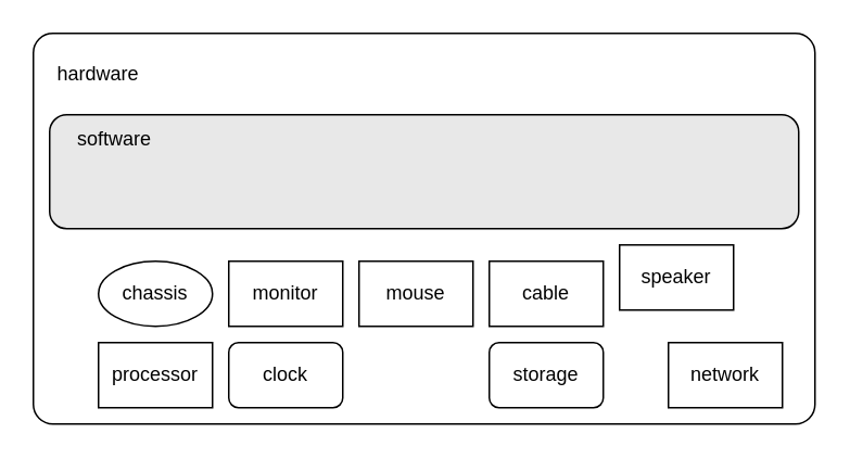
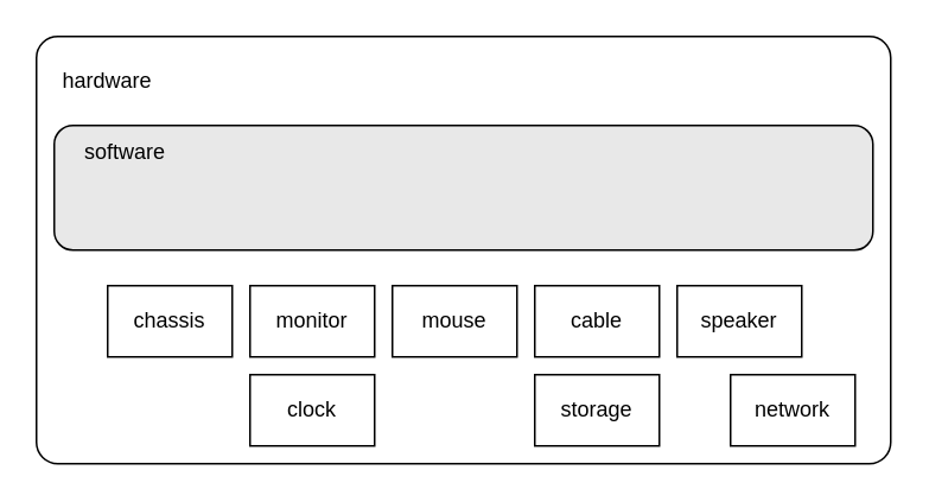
  <mxCell id="0" />
  <mxCell id="1" parent="0" />
  <mxCell id="2" value="" style="rounded=1;whiteSpace=wrap;html=1;arcSize=5;imageHeight=24;" parent="1" vertex="1"><mxGeometry x="20" y="20" width="480" height="240" as="geometry" /></mxCell>
  <mxCell id="3" value="" style="rounded=1;whiteSpace=wrap;html=1;arcSize=15;fillColor=#E8E8E8;" parent="1" vertex="1"><mxGeometry x="30" y="70" width="460" height="70" as="geometry" /></mxCell>
- <mxCell id="4" value="chassis" style="ellipse;whiteSpace=wrap;html=1;" parent="1" vertex="1"><mxGeometry x="60" y="160" width="70" height="40" as="geometry" /></mxCell>
+ <mxCell id="4" value="chassis" style="rounded=0;whiteSpace=wrap;html=1;" parent="1" vertex="1"><mxGeometry x="60" y="160" width="70" height="40" as="geometry" /></mxCell>
  <mxCell id="5" value="monitor" style="rounded=0;whiteSpace=wrap;html=1;" parent="1" vertex="1"><mxGeometry x="140" y="160" width="70" height="40" as="geometry" /></mxCell>
  <mxCell id="6" value="mouse" style="rounded=0;whiteSpace=wrap;html=1;" parent="1" vertex="1"><mxGeometry x="220" y="160" width="70" height="40" as="geometry" /></mxCell>
  <mxCell id="7" value="cable" style="rounded=0;whiteSpace=wrap;html=1;" parent="1" vertex="1"><mxGeometry x="300" y="160" width="70" height="40" as="geometry" /></mxCell>
- <mxCell id="8" value="speaker" style="rounded=0;whiteSpace=wrap;html=1;" parent="1" vertex="1"><mxGeometry x="380" y="150" width="70" height="40" as="geometry" /></mxCell>
+ <mxCell id="8" value="speaker" style="rounded=0;whiteSpace=wrap;html=1;" parent="1" vertex="1"><mxGeometry x="380" y="160" width="70" height="40" as="geometry" /></mxCell>
  <mxCell id="9" value="software" style="text;html=1;strokeColor=none;fillColor=none;align=center;verticalAlign=middle;whiteSpace=wrap;rounded=0;" parent="1" vertex="1"><mxGeometry x="40" y="70" width="60" height="30" as="geometry" /></mxCell>
  <mxCell id="10" value="hardware" style="text;html=1;strokeColor=none;fillColor=none;align=center;verticalAlign=middle;whiteSpace=wrap;rounded=0;" parent="1" vertex="1"><mxGeometry x="30" y="30" width="60" height="30" as="geometry" /></mxCell>
- <mxCell id="11" value="processor" style="rounded=0;whiteSpace=wrap;html=1;" parent="1" vertex="1"><mxGeometry x="60" y="210" width="70" height="40" as="geometry" /></mxCell>
- <mxCell id="12" value="clock" style="whiteSpace=wrap;html=1;rounded=1;" parent="1" vertex="1"><mxGeometry x="140" y="210" width="70" height="40" as="geometry" /></mxCell>
- <mxCell id="13" value="storage" style="whiteSpace=wrap;html=1;rounded=1;" parent="1" vertex="1"><mxGeometry x="300" y="210" width="70" height="40" as="geometry" /></mxCell>
+ <mxCell id="12" value="clock" style="rounded=0;whiteSpace=wrap;html=1;" parent="1" vertex="1"><mxGeometry x="140" y="210" width="70" height="40" as="geometry" /></mxCell>
+ <mxCell id="13" value="storage" style="rounded=0;whiteSpace=wrap;html=1;" parent="1" vertex="1"><mxGeometry x="300" y="210" width="70" height="40" as="geometry" /></mxCell>
  <mxCell id="14" value="network" style="rounded=0;whiteSpace=wrap;html=1;" parent="1" vertex="1"><mxGeometry x="410" y="210" width="70" height="40" as="geometry" /></mxCell>
